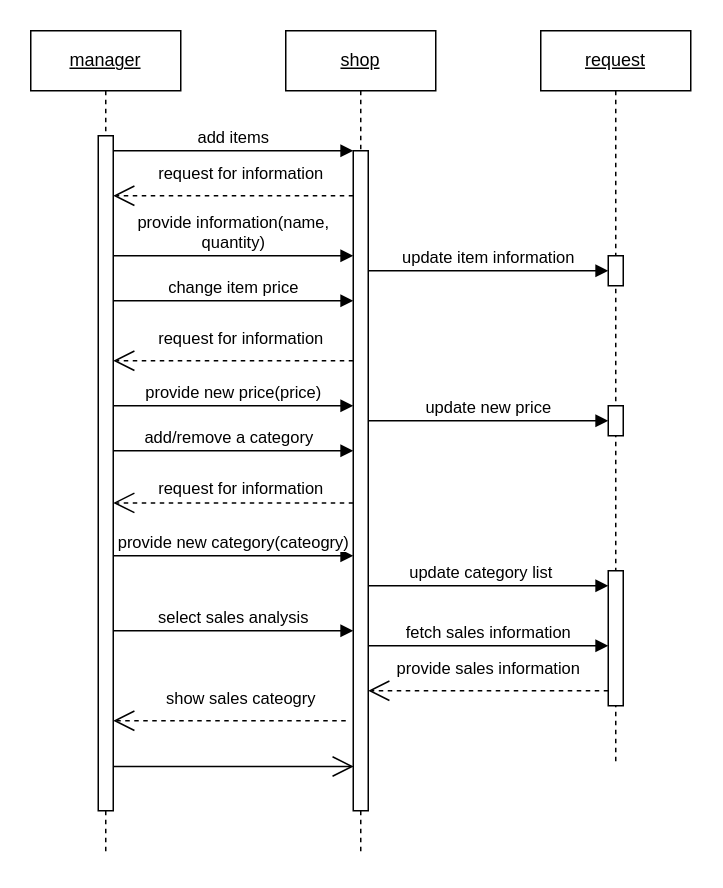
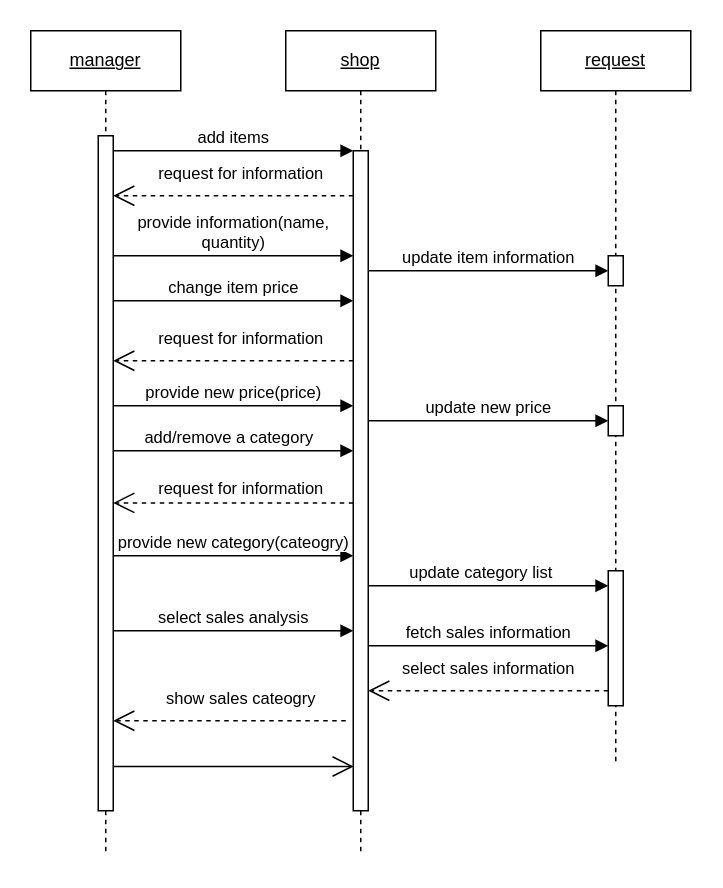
  <mxCell id="0" />
  <mxCell id="1" parent="0" />
  <mxCell id="2" value="&lt;u&gt;manager&lt;/u&gt;" style="shape=umlLifeline;perimeter=lifelinePerimeter;whiteSpace=wrap;html=1;container=0;dropTarget=0;collapsible=0;recursiveResize=0;outlineConnect=0;portConstraint=eastwest;newEdgeStyle={&quot;edgeStyle&quot;:&quot;elbowEdgeStyle&quot;,&quot;elbow&quot;:&quot;vertical&quot;,&quot;curved&quot;:0,&quot;rounded&quot;:0};" parent="1" vertex="1"><mxGeometry x="20" y="20" width="100" height="550" as="geometry" /></mxCell>
  <mxCell id="3" value="" style="html=1;points=[];perimeter=orthogonalPerimeter;outlineConnect=0;targetShapes=umlLifeline;portConstraint=eastwest;newEdgeStyle={&quot;edgeStyle&quot;:&quot;elbowEdgeStyle&quot;,&quot;elbow&quot;:&quot;vertical&quot;,&quot;curved&quot;:0,&quot;rounded&quot;:0};" parent="2" vertex="1"><mxGeometry x="45" y="70" width="10" height="450" as="geometry" /></mxCell>
  <mxCell id="4" value="&lt;u&gt;shop&lt;/u&gt;" style="shape=umlLifeline;perimeter=lifelinePerimeter;whiteSpace=wrap;html=1;container=0;dropTarget=0;collapsible=0;recursiveResize=0;outlineConnect=0;portConstraint=eastwest;newEdgeStyle={&quot;edgeStyle&quot;:&quot;elbowEdgeStyle&quot;,&quot;elbow&quot;:&quot;vertical&quot;,&quot;curved&quot;:0,&quot;rounded&quot;:0};" parent="1" vertex="1"><mxGeometry x="190" y="20" width="100" height="550" as="geometry" /></mxCell>
  <mxCell id="5" value="" style="html=1;points=[];perimeter=orthogonalPerimeter;outlineConnect=0;targetShapes=umlLifeline;portConstraint=eastwest;newEdgeStyle={&quot;edgeStyle&quot;:&quot;elbowEdgeStyle&quot;,&quot;elbow&quot;:&quot;vertical&quot;,&quot;curved&quot;:0,&quot;rounded&quot;:0};" parent="4" vertex="1"><mxGeometry x="45" y="80" width="10" height="440" as="geometry" /></mxCell>
  <mxCell id="6" value="add items" style="html=1;verticalAlign=bottom;endArrow=block;edgeStyle=elbowEdgeStyle;elbow=vertical;curved=0;rounded=0;" parent="1" source="3" target="5" edge="1"><mxGeometry relative="1" as="geometry"><mxPoint x="165" y="110" as="sourcePoint" /><Array as="points"><mxPoint x="150" y="100" /></Array></mxGeometry></mxCell>
  <mxCell id="7" value="update item information" style="html=1;verticalAlign=bottom;endArrow=block;edgeStyle=elbowEdgeStyle;elbow=vertical;curved=0;rounded=0;" parent="1" edge="1"><mxGeometry width="80" relative="1" as="geometry"><mxPoint x="245" y="180" as="sourcePoint" /><mxPoint x="405" y="180" as="targetPoint" /><Array as="points"><mxPoint x="260" y="180" /><mxPoint x="280" y="170" /></Array></mxGeometry></mxCell>
  <mxCell id="8" value="&lt;u&gt;request&lt;/u&gt;" style="shape=umlLifeline;perimeter=lifelinePerimeter;whiteSpace=wrap;html=1;container=0;dropTarget=0;collapsible=0;recursiveResize=0;outlineConnect=0;portConstraint=eastwest;newEdgeStyle={&quot;edgeStyle&quot;:&quot;elbowEdgeStyle&quot;,&quot;elbow&quot;:&quot;vertical&quot;,&quot;curved&quot;:0,&quot;rounded&quot;:0};" parent="1" vertex="1"><mxGeometry x="360" y="20" width="100" height="490" as="geometry" /></mxCell>
  <mxCell id="9" value="" style="html=1;points=[];perimeter=orthogonalPerimeter;outlineConnect=0;targetShapes=umlLifeline;portConstraint=eastwest;newEdgeStyle={&quot;edgeStyle&quot;:&quot;elbowEdgeStyle&quot;,&quot;elbow&quot;:&quot;vertical&quot;,&quot;curved&quot;:0,&quot;rounded&quot;:0};" parent="8" vertex="1"><mxGeometry x="45" y="150" width="10" height="20" as="geometry" /></mxCell>
  <mxCell id="10" value="" style="html=1;points=[];perimeter=orthogonalPerimeter;outlineConnect=0;targetShapes=umlLifeline;portConstraint=eastwest;newEdgeStyle={&quot;edgeStyle&quot;:&quot;elbowEdgeStyle&quot;,&quot;elbow&quot;:&quot;vertical&quot;,&quot;curved&quot;:0,&quot;rounded&quot;:0};" parent="8" vertex="1"><mxGeometry x="45" y="250" width="10" height="20" as="geometry" /></mxCell>
  <mxCell id="11" value="" style="html=1;points=[];perimeter=orthogonalPerimeter;outlineConnect=0;targetShapes=umlLifeline;portConstraint=eastwest;newEdgeStyle={&quot;edgeStyle&quot;:&quot;elbowEdgeStyle&quot;,&quot;elbow&quot;:&quot;vertical&quot;,&quot;curved&quot;:0,&quot;rounded&quot;:0};" parent="8" vertex="1"><mxGeometry x="45" y="360" width="10" height="90" as="geometry" /></mxCell>
  <mxCell id="12" value="" style="endArrow=open;endSize=12;dashed=1;html=1;rounded=0;" parent="1" edge="1"><mxGeometry width="160" relative="1" as="geometry"><mxPoint x="235" y="130" as="sourcePoint" /><mxPoint x="75" y="130" as="targetPoint" /></mxGeometry></mxCell>
  <mxCell id="13" value="&lt;font style=&quot;font-size: 11px;&quot;&gt;request for information&lt;/font&gt;" style="text;html=1;align=center;verticalAlign=middle;resizable=0;points=[];autosize=1;strokeColor=none;fillColor=none;" parent="1" vertex="1"><mxGeometry x="95" y="100" width="130" height="30" as="geometry" /></mxCell>
  <mxCell id="14" value="provide information(name,&lt;br&gt;quantity)" style="html=1;verticalAlign=bottom;endArrow=block;edgeStyle=elbowEdgeStyle;elbow=vertical;curved=0;rounded=0;" parent="1" edge="1"><mxGeometry relative="1" as="geometry"><mxPoint x="75" y="170" as="sourcePoint" /><Array as="points"><mxPoint x="150" y="170" /></Array><mxPoint x="235" y="170" as="targetPoint" /></mxGeometry></mxCell>
  <mxCell id="15" value="change item price" style="html=1;verticalAlign=bottom;endArrow=block;edgeStyle=elbowEdgeStyle;elbow=vertical;curved=0;rounded=0;" parent="1" edge="1"><mxGeometry relative="1" as="geometry"><mxPoint x="75" y="200" as="sourcePoint" /><Array as="points"><mxPoint x="150" y="200" /></Array><mxPoint x="235" y="200" as="targetPoint" /></mxGeometry></mxCell>
  <mxCell id="16" value="" style="endArrow=open;endSize=12;dashed=1;html=1;rounded=0;" parent="1" edge="1"><mxGeometry width="160" relative="1" as="geometry"><mxPoint x="235" y="240" as="sourcePoint" /><mxPoint x="75" y="240" as="targetPoint" /></mxGeometry></mxCell>
  <mxCell id="17" value="&lt;font style=&quot;font-size: 11px;&quot;&gt;request for information&lt;/font&gt;" style="text;html=1;align=center;verticalAlign=middle;resizable=0;points=[];autosize=1;strokeColor=none;fillColor=none;" parent="1" vertex="1"><mxGeometry x="95" y="210" width="130" height="30" as="geometry" /></mxCell>
  <mxCell id="18" value="provide new price(price)" style="html=1;verticalAlign=bottom;endArrow=block;edgeStyle=elbowEdgeStyle;elbow=vertical;curved=0;rounded=0;" parent="1" edge="1"><mxGeometry relative="1" as="geometry"><mxPoint x="75" y="270" as="sourcePoint" /><Array as="points"><mxPoint x="150" y="270" /></Array><mxPoint x="235" y="270" as="targetPoint" /></mxGeometry></mxCell>
  <mxCell id="19" value="update new price" style="html=1;verticalAlign=bottom;endArrow=block;edgeStyle=elbowEdgeStyle;elbow=vertical;curved=0;rounded=0;" parent="1" source="5" edge="1"><mxGeometry width="80" relative="1" as="geometry"><mxPoint x="250" y="280" as="sourcePoint" /><mxPoint x="405" y="280" as="targetPoint" /><Array as="points"><mxPoint x="275" y="280" /></Array></mxGeometry></mxCell>
  <mxCell id="20" value="add/remove a category" style="html=1;verticalAlign=bottom;endArrow=block;edgeStyle=elbowEdgeStyle;elbow=vertical;curved=0;rounded=0;" parent="1" target="5" edge="1"><mxGeometry x="-0.032" width="80" relative="1" as="geometry"><mxPoint x="75" y="300" as="sourcePoint" /><mxPoint x="230" y="300" as="targetPoint" /><Array as="points"><mxPoint x="90" y="300" /><mxPoint x="90" y="360" /><mxPoint x="400" y="270" /></Array><mxPoint as="offset" /></mxGeometry></mxCell>
  <mxCell id="21" value="select sales analysis" style="html=1;verticalAlign=bottom;endArrow=block;edgeStyle=elbowEdgeStyle;elbow=vertical;curved=0;rounded=0;" parent="1" edge="1"><mxGeometry relative="1" as="geometry"><mxPoint x="75" y="420" as="sourcePoint" /><Array as="points"><mxPoint x="150" y="420" /></Array><mxPoint x="235" y="420" as="targetPoint" /></mxGeometry></mxCell>
  <mxCell id="22" value="fetch sales information" style="html=1;verticalAlign=bottom;endArrow=block;edgeStyle=elbowEdgeStyle;elbow=vertical;curved=0;rounded=0;" parent="1" edge="1"><mxGeometry width="80" relative="1" as="geometry"><mxPoint x="245" y="430" as="sourcePoint" /><mxPoint x="405" y="430" as="targetPoint" /><Array as="points"><mxPoint x="280" y="430" /></Array></mxGeometry></mxCell>
  <mxCell id="23" value="" style="endArrow=open;endSize=12;dashed=1;html=1;rounded=0;" parent="1" edge="1"><mxGeometry width="160" relative="1" as="geometry"><mxPoint x="405" y="460" as="sourcePoint" /><mxPoint x="245" y="460" as="targetPoint" /></mxGeometry></mxCell>
- <mxCell id="24" value="&lt;font style=&quot;font-size: 11px;&quot;&gt;provide sales information&lt;/font&gt;" style="text;html=1;align=center;verticalAlign=middle;resizable=0;points=[];autosize=1;strokeColor=none;fillColor=none;" parent="1" vertex="1"><mxGeometry x="250" y="430" width="150" height="30" as="geometry" /></mxCell>
+ <mxCell id="24" value="&lt;font style=&quot;font-size: 11px;&quot;&gt;select sales information&lt;/font&gt;" style="text;html=1;align=center;verticalAlign=middle;resizable=0;points=[];autosize=1;strokeColor=none;fillColor=none;" parent="1" vertex="1"><mxGeometry x="250" y="430" width="150" height="30" as="geometry" /></mxCell>
  <mxCell id="25" value="" style="endArrow=open;endSize=12;dashed=1;html=1;rounded=0;" parent="1" target="3" edge="1"><mxGeometry width="160" relative="1" as="geometry"><mxPoint x="230" y="480" as="sourcePoint" /><mxPoint x="80" y="480" as="targetPoint" /></mxGeometry></mxCell>
  <mxCell id="26" value="&lt;font style=&quot;font-size: 11px;&quot;&gt;show sales cateogry&lt;/font&gt;" style="text;html=1;align=center;verticalAlign=middle;resizable=0;points=[];autosize=1;strokeColor=none;fillColor=none;" parent="1" vertex="1"><mxGeometry x="90" y="450" width="140" height="30" as="geometry" /></mxCell>
  <mxCell id="27" value="" style="endArrow=open;endSize=12;dashed=1;html=1;rounded=0;" parent="1" edge="1"><mxGeometry width="160" relative="1" as="geometry"><mxPoint x="235" y="334.8" as="sourcePoint" /><mxPoint x="75" y="334.8" as="targetPoint" /></mxGeometry></mxCell>
  <mxCell id="28" value="&lt;font style=&quot;font-size: 11px;&quot;&gt;request for information&lt;/font&gt;" style="text;html=1;align=center;verticalAlign=middle;resizable=0;points=[];autosize=1;strokeColor=none;fillColor=none;" parent="1" vertex="1"><mxGeometry x="95" y="310" width="130" height="30" as="geometry" /></mxCell>
  <mxCell id="29" value="provide new category(cateogry)" style="html=1;verticalAlign=bottom;endArrow=block;edgeStyle=elbowEdgeStyle;elbow=vertical;curved=0;rounded=0;" parent="1" edge="1"><mxGeometry relative="1" as="geometry"><mxPoint x="75" y="370" as="sourcePoint" /><Array as="points"><mxPoint x="150" y="370" /></Array><mxPoint x="235" y="370" as="targetPoint" /></mxGeometry></mxCell>
  <mxCell id="30" value="update category list" style="html=1;verticalAlign=bottom;endArrow=block;edgeStyle=elbowEdgeStyle;elbow=vertical;curved=0;rounded=0;" parent="1" source="5" target="11" edge="1"><mxGeometry x="-0.062" width="80" relative="1" as="geometry"><mxPoint x="250" y="390" as="sourcePoint" /><mxPoint x="390" y="390" as="targetPoint" /><Array as="points"><mxPoint x="285" y="390" /></Array><mxPoint as="offset" /></mxGeometry></mxCell>
  <mxCell id="31" value="" style="endArrow=open;endFill=1;endSize=12;html=1;rounded=0;entryX=0.031;entryY=0.933;entryDx=0;entryDy=0;entryPerimeter=0;" parent="1" source="3" target="5" edge="1"><mxGeometry width="160" relative="1" as="geometry"><mxPoint x="80" y="510" as="sourcePoint" /><mxPoint x="180" y="510" as="targetPoint" /><Array as="points" /></mxGeometry></mxCell>
